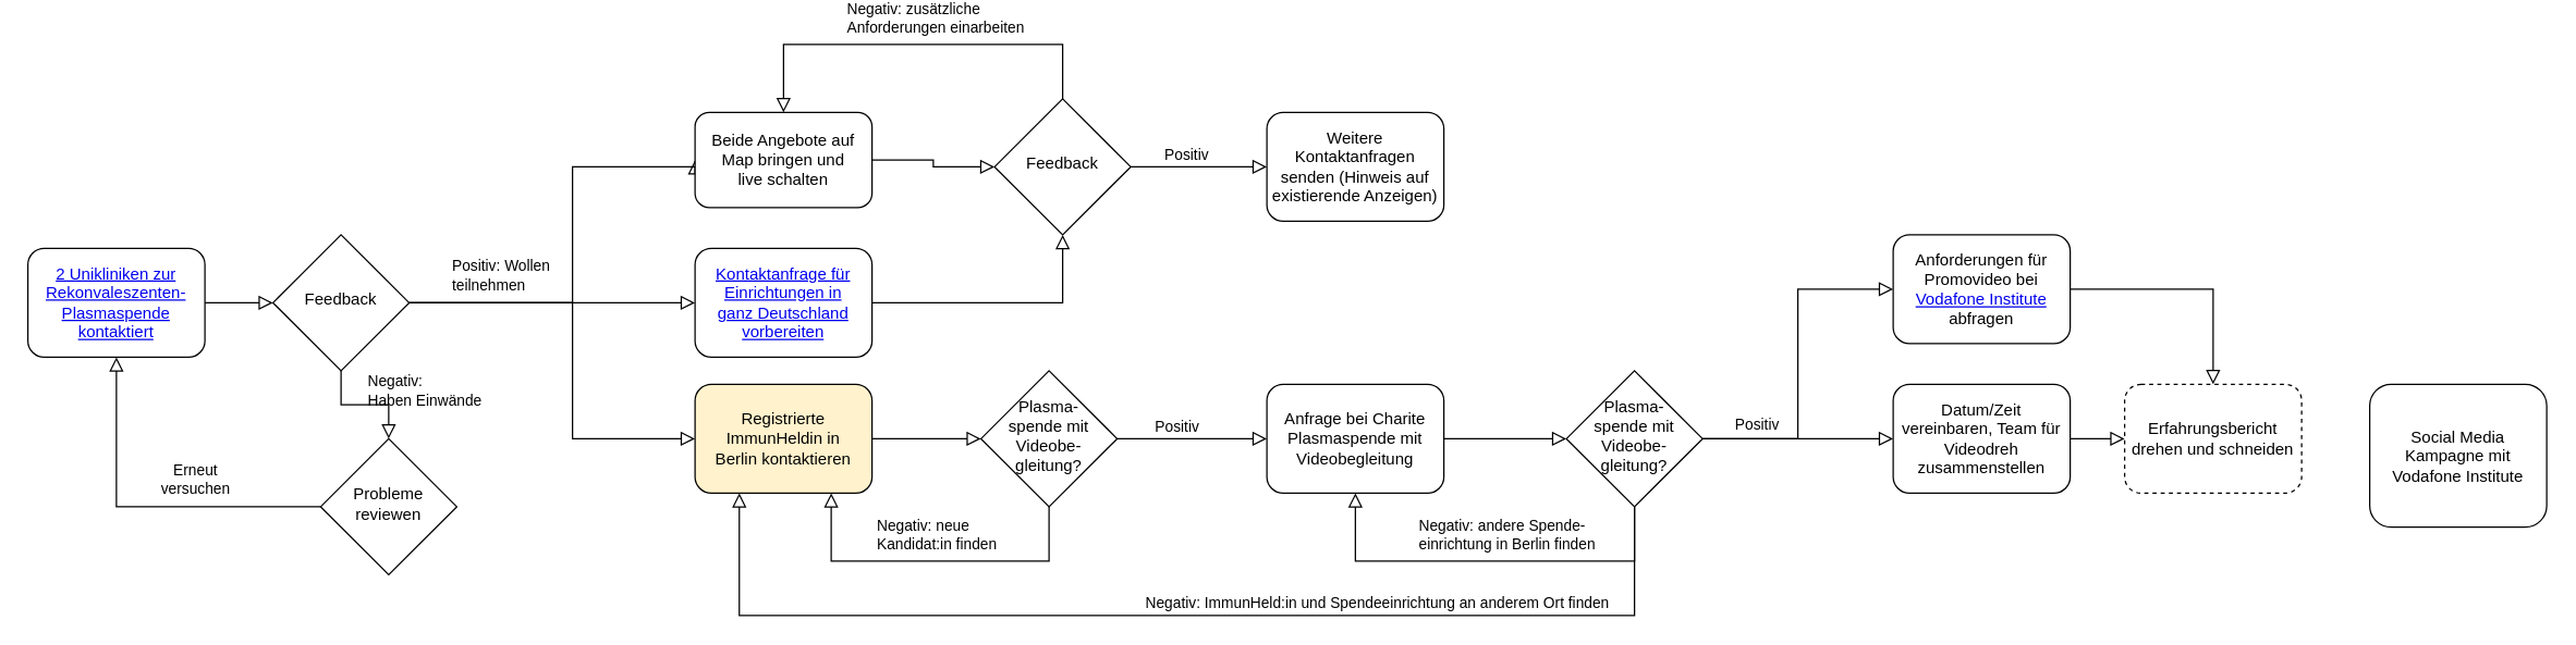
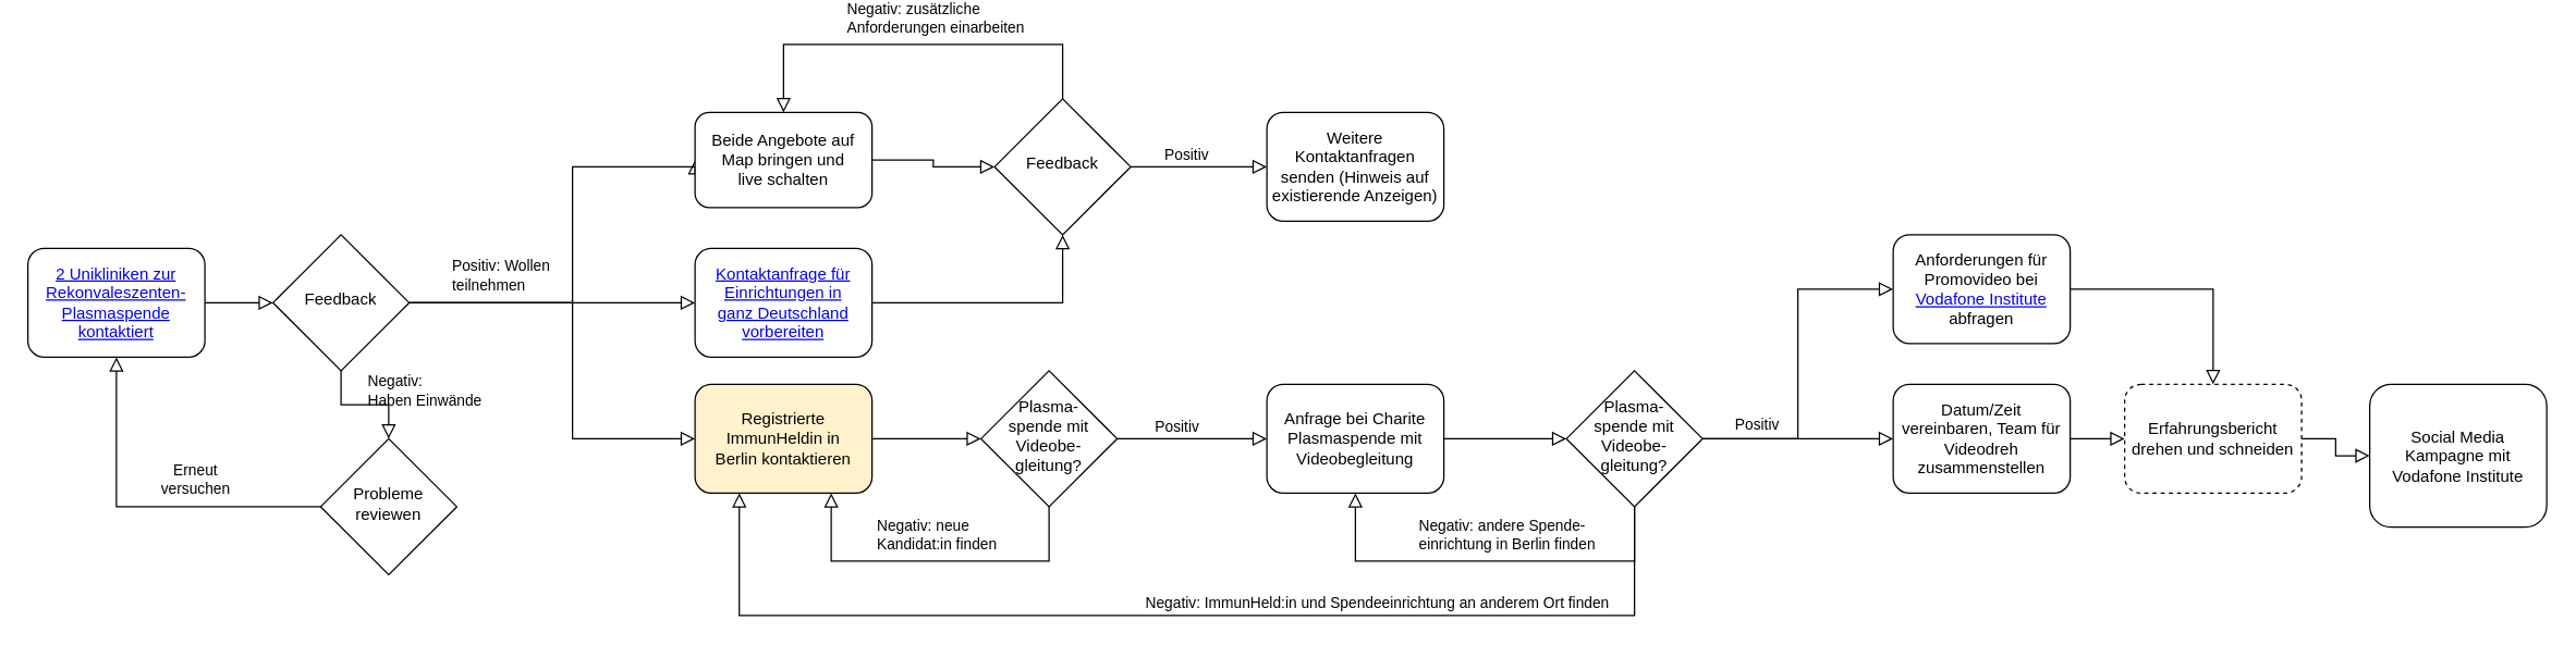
  <mxCell id="0" />
  <mxCell id="1" parent="0" />
  <mxCell id="2" value="" style="rounded=0;html=1;jettySize=auto;orthogonalLoop=1;fontSize=11;endArrow=block;endFill=0;endSize=8;strokeWidth=1;shadow=0;labelBackgroundColor=none;edgeStyle=orthogonalEdgeStyle;" parent="1" source="3" target="8" edge="1"><mxGeometry relative="1" as="geometry" /></mxCell>
  <mxCell id="3" value="&lt;a href=&quot;https://github.com/weliveindetail/ImmunHelden.de/issues/11&quot;&gt;2 Unikliniken zur Rekonvaleszenten-Plasmaspende kontaktiert&lt;/a&gt;" style="rounded=1;whiteSpace=wrap;html=1;fontSize=12;glass=0;strokeWidth=1;shadow=0;" parent="1" vertex="1"><mxGeometry x="20" y="170" width="130" height="80" as="geometry" /></mxCell>
  <mxCell id="4" value="&lt;div align=&quot;left&quot;&gt;Negativ:&lt;br&gt;&lt;/div&gt;&lt;div align=&quot;left&quot;&gt;Haben Einwände&lt;br&gt;&lt;/div&gt;" style="rounded=0;html=1;jettySize=auto;orthogonalLoop=1;fontSize=11;endArrow=block;endFill=0;endSize=8;strokeWidth=1;shadow=0;labelBackgroundColor=none;edgeStyle=orthogonalEdgeStyle;align=left;" parent="1" source="8" target="12" edge="1"><mxGeometry y="10" relative="1" as="geometry"><mxPoint as="offset" /></mxGeometry></mxCell>
  <mxCell id="5" value="&lt;div align=&quot;left&quot;&gt;Positiv: Wollen&lt;br&gt;teilnehmen&lt;/div&gt;" style="edgeStyle=orthogonalEdgeStyle;rounded=0;html=1;jettySize=auto;orthogonalLoop=1;fontSize=11;endArrow=block;endFill=0;endSize=8;strokeWidth=1;shadow=0;labelBackgroundColor=none;align=left;" parent="1" source="8" target="10" edge="1"><mxGeometry x="-0.714" y="20" relative="1" as="geometry"><mxPoint as="offset" /></mxGeometry></mxCell>
  <mxCell id="6" style="edgeStyle=orthogonalEdgeStyle;rounded=0;orthogonalLoop=1;jettySize=auto;html=1;endArrow=block;endFill=0;strokeWidth=1;entryX=0;entryY=0.5;entryDx=0;entryDy=0;endSize=8;" edge="1" parent="1" source="8" target="15"><mxGeometry relative="1" as="geometry"><mxPoint x="420" y="100" as="targetPoint" /><Array as="points"><mxPoint x="420" y="210" /><mxPoint x="420" y="110" /></Array></mxGeometry></mxCell>
  <mxCell id="7" style="edgeStyle=orthogonalEdgeStyle;rounded=0;orthogonalLoop=1;jettySize=auto;html=1;entryX=0;entryY=0.5;entryDx=0;entryDy=0;endArrow=block;endFill=0;endSize=8;strokeWidth=1;" edge="1" parent="1" source="8" target="24"><mxGeometry relative="1" as="geometry"><Array as="points"><mxPoint x="420" y="210" /><mxPoint x="420" y="310" /></Array></mxGeometry></mxCell>
  <mxCell id="8" value="Feedback" style="rhombus;whiteSpace=wrap;html=1;shadow=0;fontFamily=Helvetica;fontSize=12;align=center;strokeWidth=1;spacing=6;spacingTop=-4;" parent="1" vertex="1"><mxGeometry x="200" y="160" width="100" height="100" as="geometry" /></mxCell>
  <mxCell id="9" style="edgeStyle=orthogonalEdgeStyle;rounded=0;orthogonalLoop=1;jettySize=auto;html=1;endArrow=block;endFill=0;endSize=8;strokeWidth=1;" edge="1" parent="1" source="10" target="20"><mxGeometry relative="1" as="geometry"><mxPoint x="690" y="210" as="targetPoint" /></mxGeometry></mxCell>
  <mxCell id="10" value="&lt;a href=&quot;https://www.blutspenden.de/blutspendedienste/&quot;&gt;Kontaktanfrage für Einrichtungen in&lt;br&gt;ganz Deutschland vorbereiten&lt;/a&gt;" style="rounded=1;whiteSpace=wrap;html=1;fontSize=12;glass=0;strokeWidth=1;shadow=0;" parent="1" vertex="1"><mxGeometry x="510" y="170" width="130" height="80" as="geometry" /></mxCell>
  <mxCell id="11" value="Erneut&lt;br&gt;versuchen" style="rounded=0;html=1;jettySize=auto;orthogonalLoop=1;fontSize=11;endArrow=block;endFill=0;endSize=8;strokeWidth=1;shadow=0;labelBackgroundColor=none;edgeStyle=orthogonalEdgeStyle;entryX=0.5;entryY=1;entryDx=0;entryDy=0;" parent="1" source="12" target="3" edge="1"><mxGeometry x="-0.289" y="-20" relative="1" as="geometry"><mxPoint as="offset" /></mxGeometry></mxCell>
  <mxCell id="12" value="Probleme&lt;br&gt;reviewen" style="rhombus;whiteSpace=wrap;html=1;shadow=0;fontFamily=Helvetica;fontSize=12;align=center;strokeWidth=1;spacing=6;spacingTop=-4;" parent="1" vertex="1"><mxGeometry x="235" y="310" width="100" height="100" as="geometry" /></mxCell>
  <mxCell id="13" value="Weitere Kontaktanfragen senden (Hinweis auf existierende Anzeigen)" style="rounded=1;whiteSpace=wrap;html=1;fontSize=12;glass=0;strokeWidth=1;shadow=0;" parent="1" vertex="1"><mxGeometry x="930" y="70" width="130" height="80" as="geometry" /></mxCell>
  <mxCell id="14" style="edgeStyle=orthogonalEdgeStyle;rounded=0;orthogonalLoop=1;jettySize=auto;html=1;endArrow=block;endFill=0;endSize=8;strokeWidth=1;" edge="1" parent="1" source="15" target="20"><mxGeometry relative="1" as="geometry" /></mxCell>
  <mxCell id="15" value="Beide Angebote auf Map bringen und&lt;br&gt;live schalten" style="rounded=1;whiteSpace=wrap;html=1;fontSize=12;glass=0;strokeWidth=1;shadow=0;" vertex="1" parent="1"><mxGeometry x="510" y="70" width="130" height="70" as="geometry" /></mxCell>
  <mxCell id="16" style="edgeStyle=orthogonalEdgeStyle;rounded=0;orthogonalLoop=1;jettySize=auto;html=1;endArrow=block;endFill=0;endSize=8;strokeWidth=1;entryX=0.5;entryY=0;entryDx=0;entryDy=0;" edge="1" parent="1" source="20" target="15"><mxGeometry relative="1" as="geometry"><mxPoint x="780" y="-10" as="targetPoint" /><Array as="points"><mxPoint x="780" y="20" /><mxPoint x="575" y="20" /></Array></mxGeometry></mxCell>
  <mxCell id="17" value="&lt;div align=&quot;left&quot;&gt;Negativ: zusätzliche&lt;br&gt;&lt;/div&gt;&lt;div align=&quot;left&quot;&gt;Anforderungen einarbeiten&lt;br&gt;&lt;/div&gt;" style="edgeLabel;html=1;align=left;verticalAlign=middle;resizable=0;points=[];" vertex="1" connectable="0" parent="16"><mxGeometry x="0.01" y="-1" relative="1" as="geometry"><mxPoint x="-51" y="-19" as="offset" /></mxGeometry></mxCell>
  <mxCell id="18" style="edgeStyle=orthogonalEdgeStyle;rounded=0;orthogonalLoop=1;jettySize=auto;html=1;entryX=0;entryY=0.5;entryDx=0;entryDy=0;endArrow=block;endFill=0;endSize=8;strokeWidth=1;" edge="1" parent="1" source="20" target="13"><mxGeometry relative="1" as="geometry" /></mxCell>
  <mxCell id="19" value="Positiv" style="edgeLabel;html=1;align=center;verticalAlign=middle;resizable=0;points=[];" vertex="1" connectable="0" parent="18"><mxGeometry x="-0.58" y="-1" relative="1" as="geometry"><mxPoint x="19" y="-11" as="offset" /></mxGeometry></mxCell>
  <mxCell id="20" value="Feedback" style="rhombus;whiteSpace=wrap;html=1;shadow=0;fontFamily=Helvetica;fontSize=12;align=center;strokeWidth=1;spacing=6;spacingTop=-4;" vertex="1" parent="1"><mxGeometry x="730" y="60" width="100" height="100" as="geometry" /></mxCell>
  <mxCell id="21" style="edgeStyle=orthogonalEdgeStyle;rounded=0;orthogonalLoop=1;jettySize=auto;html=1;endArrow=block;endFill=0;endSize=8;strokeWidth=1;" edge="1" parent="1" source="22" target="36"><mxGeometry relative="1" as="geometry" /></mxCell>
  <mxCell id="22" value="Anfrage bei Charite&lt;br&gt;Plasmaspende mit Videobegleitung" style="rounded=1;whiteSpace=wrap;html=1;fontSize=12;glass=0;strokeWidth=1;shadow=0;" vertex="1" parent="1"><mxGeometry x="930" y="270" width="130" height="80" as="geometry" /></mxCell>
  <mxCell id="23" value="" style="edgeStyle=orthogonalEdgeStyle;rounded=0;orthogonalLoop=1;jettySize=auto;html=1;endArrow=block;endFill=0;endSize=8;strokeWidth=1;" edge="1" parent="1" source="24"><mxGeometry relative="1" as="geometry"><mxPoint x="720" y="310" as="targetPoint" /></mxGeometry></mxCell>
  <mxCell id="24" value="Registrierte ImmunHeldin in&lt;br&gt;Berlin kontaktieren" style="rounded=1;whiteSpace=wrap;html=1;fontSize=12;glass=0;strokeWidth=1;shadow=0;fillColor=#fff2cc;" vertex="1" parent="1"><mxGeometry x="510" y="270" width="130" height="80" as="geometry" /></mxCell>
  <mxCell id="25" value="" style="edgeStyle=orthogonalEdgeStyle;rounded=0;orthogonalLoop=1;jettySize=auto;html=1;endArrow=block;endFill=0;endSize=8;strokeWidth=1;" edge="1" parent="1" source="29"><mxGeometry relative="1" as="geometry"><mxPoint x="610" y="350" as="targetPoint" /><Array as="points"><mxPoint x="770" y="400" /><mxPoint x="610" y="400" /><mxPoint x="610" y="350" /></Array></mxGeometry></mxCell>
  <mxCell id="26" value="&lt;div align=&quot;left&quot;&gt;Negativ: neue&lt;br&gt;Kandidat:in finden&lt;br&gt;&lt;/div&gt;" style="edgeLabel;html=1;align=left;verticalAlign=middle;resizable=0;points=[];" vertex="1" connectable="0" parent="25"><mxGeometry x="0.347" y="3" relative="1" as="geometry"><mxPoint y="-23" as="offset" /></mxGeometry></mxCell>
  <mxCell id="27" style="edgeStyle=orthogonalEdgeStyle;rounded=0;orthogonalLoop=1;jettySize=auto;html=1;entryX=0;entryY=0.5;entryDx=0;entryDy=0;endArrow=block;endFill=0;endSize=8;strokeWidth=1;" edge="1" parent="1" source="29" target="22"><mxGeometry relative="1" as="geometry" /></mxCell>
  <mxCell id="28" value="&lt;div&gt;Positiv&lt;/div&gt;" style="edgeLabel;html=1;align=center;verticalAlign=middle;resizable=0;points=[];" vertex="1" connectable="0" parent="27"><mxGeometry x="-0.218" y="1" relative="1" as="geometry"><mxPoint y="-9" as="offset" /></mxGeometry></mxCell>
  <mxCell id="29" value="Plasma-&lt;br&gt;spende mit Videobe-gleitung?" style="rhombus;whiteSpace=wrap;html=1;shadow=0;fontFamily=Helvetica;fontSize=12;align=center;strokeWidth=1;spacing=6;spacingTop=-4;" vertex="1" parent="1"><mxGeometry x="720" y="260" width="100" height="100" as="geometry" /></mxCell>
  <mxCell id="30" style="edgeStyle=orthogonalEdgeStyle;rounded=0;orthogonalLoop=1;jettySize=auto;html=1;entryX=0.5;entryY=1;entryDx=0;entryDy=0;endArrow=block;endFill=0;endSize=8;strokeWidth=1;" edge="1" parent="1" source="36" target="22"><mxGeometry relative="1" as="geometry"><Array as="points"><mxPoint x="1200" y="400" /><mxPoint x="995" y="400" /></Array></mxGeometry></mxCell>
  <mxCell id="31" value="&lt;div align=&quot;left&quot;&gt;Negativ: andere Spende-&lt;br&gt;einrichtung in Berlin finden&lt;br&gt;&lt;/div&gt;" style="edgeLabel;html=1;align=left;verticalAlign=middle;resizable=0;points=[];" vertex="1" connectable="0" parent="30"><mxGeometry x="0.159" y="2" relative="1" as="geometry"><mxPoint x="-29" y="-22" as="offset" /></mxGeometry></mxCell>
  <mxCell id="32" style="edgeStyle=orthogonalEdgeStyle;rounded=0;orthogonalLoop=1;jettySize=auto;html=1;entryX=0.25;entryY=1;entryDx=0;entryDy=0;endArrow=block;endFill=0;endSize=8;strokeWidth=1;" edge="1" parent="1" source="36" target="24"><mxGeometry relative="1" as="geometry"><Array as="points"><mxPoint x="1200" y="440" /><mxPoint x="543" y="440" /></Array></mxGeometry></mxCell>
  <mxCell id="33" value="Negativ: ImmunHeld:in und Spendeeinrichtung an anderem Ort finden" style="edgeLabel;html=1;align=center;verticalAlign=middle;resizable=0;points=[];" vertex="1" connectable="0" parent="32"><mxGeometry x="0.245" y="2" relative="1" as="geometry"><mxPoint x="245" y="-12" as="offset" /></mxGeometry></mxCell>
  <mxCell id="34" value="&lt;div&gt;Positiv&lt;/div&gt;" style="edgeStyle=orthogonalEdgeStyle;rounded=0;orthogonalLoop=1;jettySize=auto;html=1;entryX=0;entryY=0.5;entryDx=0;entryDy=0;endArrow=block;endFill=0;endSize=8;strokeWidth=1;" edge="1" parent="1" source="36" target="38"><mxGeometry x="-0.429" y="10" relative="1" as="geometry"><mxPoint as="offset" /></mxGeometry></mxCell>
  <mxCell id="35" style="edgeStyle=orthogonalEdgeStyle;rounded=0;orthogonalLoop=1;jettySize=auto;html=1;entryX=0;entryY=0.5;entryDx=0;entryDy=0;endArrow=block;endFill=0;endSize=8;strokeWidth=1;" edge="1" parent="1" source="36" target="42"><mxGeometry relative="1" as="geometry" /></mxCell>
  <mxCell id="36" value="Plasma-&lt;br&gt;spende mit Videobe-gleitung?" style="rhombus;whiteSpace=wrap;html=1;shadow=0;fontFamily=Helvetica;fontSize=12;align=center;strokeWidth=1;spacing=6;spacingTop=-4;" vertex="1" parent="1"><mxGeometry x="1150" y="260" width="100" height="100" as="geometry" /></mxCell>
  <mxCell id="37" style="edgeStyle=orthogonalEdgeStyle;rounded=0;orthogonalLoop=1;jettySize=auto;html=1;entryX=0;entryY=0.5;entryDx=0;entryDy=0;endArrow=block;endFill=0;endSize=8;strokeWidth=1;" edge="1" parent="1" source="38" target="40"><mxGeometry relative="1" as="geometry" /></mxCell>
  <mxCell id="38" value="Datum/Zeit vereinbaren, Team für Videodreh zusammenstellen" style="rounded=1;whiteSpace=wrap;html=1;fontSize=12;glass=0;strokeWidth=1;shadow=0;" vertex="1" parent="1"><mxGeometry x="1390" y="270" width="130" height="80" as="geometry" /></mxCell>
+ <mxCell id="39" style="edgeStyle=orthogonalEdgeStyle;rounded=0;orthogonalLoop=1;jettySize=auto;html=1;entryX=0;entryY=0.5;entryDx=0;entryDy=0;endArrow=block;endFill=0;endSize=8;strokeWidth=1;" edge="1" parent="1" source="40" target="43"><mxGeometry relative="1" as="geometry" /></mxCell>
  <mxCell id="40" value="Erfahrungsbericht drehen und schneiden" style="rounded=1;whiteSpace=wrap;html=1;fontSize=12;glass=0;strokeWidth=1;shadow=0;dashed=1;" vertex="1" parent="1"><mxGeometry x="1560" y="270" width="130" height="80" as="geometry" /></mxCell>
  <mxCell id="41" style="edgeStyle=orthogonalEdgeStyle;rounded=0;orthogonalLoop=1;jettySize=auto;html=1;entryX=0.5;entryY=0;entryDx=0;entryDy=0;endArrow=block;endFill=0;endSize=8;strokeWidth=1;" edge="1" parent="1" source="42" target="40"><mxGeometry relative="1" as="geometry" /></mxCell>
  <mxCell id="42" value="&lt;div&gt;Anforderungen für Promovideo bei &lt;a href=&quot;https://twitter.com/vf_institute&quot;&gt;Vodafone Institute&lt;/a&gt;&lt;/div&gt;&lt;div&gt;abfragen&lt;br&gt;&lt;/div&gt;" style="rounded=1;whiteSpace=wrap;html=1;fontSize=12;glass=0;strokeWidth=1;shadow=0;" vertex="1" parent="1"><mxGeometry x="1390" y="160" width="130" height="80" as="geometry" /></mxCell>
  <mxCell id="43" value="Social Media Kampagne mit Vodafone Institute" style="rounded=1;whiteSpace=wrap;html=1;fontSize=12;glass=0;strokeWidth=1;shadow=0;" vertex="1" parent="1"><mxGeometry x="1740" y="270" width="130" height="105" as="geometry" /></mxCell>
